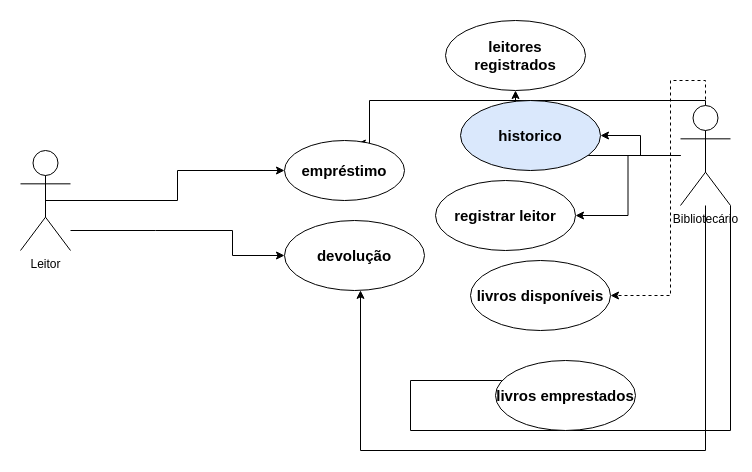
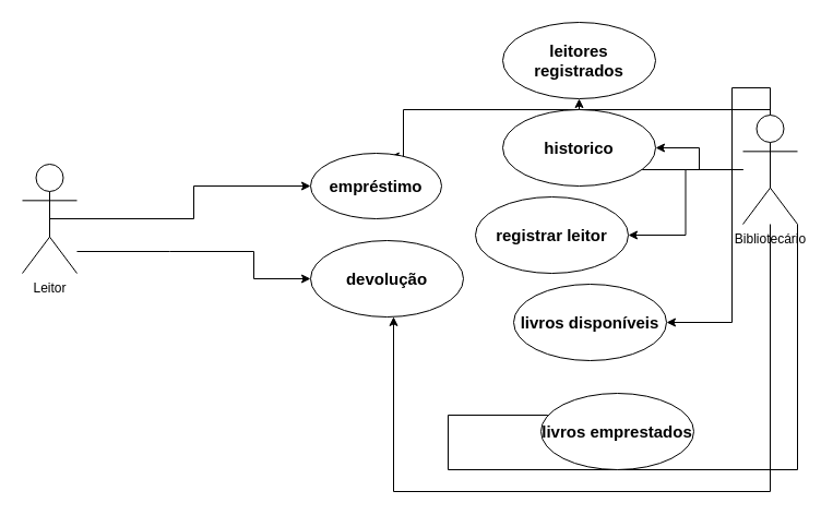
  <mxCell id="0" />
  <mxCell id="1" parent="0" />
  <mxCell id="2" style="edgeStyle=orthogonalEdgeStyle;rounded=0;orthogonalLoop=1;jettySize=auto;html=1;" edge="1" parent="1" source="9" target="13"><mxGeometry relative="1" as="geometry"><Array as="points"><mxPoint x="705" y="450" /><mxPoint x="360" y="450" /></Array></mxGeometry></mxCell>
  <mxCell id="3" style="edgeStyle=orthogonalEdgeStyle;rounded=0;orthogonalLoop=1;jettySize=auto;html=1;entryX=0.043;entryY=0.714;entryDx=0;entryDy=0;entryPerimeter=0;" edge="1" parent="1" source="9" target="19"><mxGeometry relative="1" as="geometry"><Array as="points"><mxPoint x="730" y="430" /><mxPoint x="410" y="430" /><mxPoint x="410" y="380" /></Array></mxGeometry></mxCell>
  <mxCell id="4" style="edgeStyle=orthogonalEdgeStyle;rounded=0;orthogonalLoop=1;jettySize=auto;html=1;" edge="1" parent="1" source="9" target="18"><mxGeometry relative="1" as="geometry" /></mxCell>
  <mxCell id="5" style="edgeStyle=orthogonalEdgeStyle;rounded=0;orthogonalLoop=1;jettySize=auto;html=1;" edge="1" parent="1" source="9" target="17"><mxGeometry relative="1" as="geometry" /></mxCell>
  <mxCell id="6" style="edgeStyle=orthogonalEdgeStyle;rounded=0;orthogonalLoop=1;jettySize=auto;html=1;entryX=1;entryY=0.5;entryDx=0;entryDy=0;" edge="1" parent="1" source="9" target="16"><mxGeometry relative="1" as="geometry" /></mxCell>
- <mxCell id="7" style="edgeStyle=orthogonalEdgeStyle;rounded=0;orthogonalLoop=1;jettySize=auto;html=1;entryX=1;entryY=0.5;entryDx=0;entryDy=0;dashed=1;" edge="1" parent="1" source="9" target="14"><mxGeometry relative="1" as="geometry"><Array as="points"><mxPoint x="670" y="80" /><mxPoint x="670" y="295" /></Array></mxGeometry></mxCell>
+ <mxCell id="7" style="edgeStyle=orthogonalEdgeStyle;rounded=0;orthogonalLoop=1;jettySize=auto;html=1;entryX=1;entryY=0.5;entryDx=0;entryDy=0;" edge="1" parent="1" source="9" target="14"><mxGeometry relative="1" as="geometry"><Array as="points"><mxPoint x="670" y="80" /><mxPoint x="670" y="295" /></Array></mxGeometry></mxCell>
  <mxCell id="8" style="edgeStyle=orthogonalEdgeStyle;rounded=0;orthogonalLoop=1;jettySize=auto;html=1;entryX=0.607;entryY=0.05;entryDx=0;entryDy=0;entryPerimeter=0;" edge="1" parent="1" source="9" target="15"><mxGeometry relative="1" as="geometry"><Array as="points"><mxPoint x="369" y="100" /></Array></mxGeometry></mxCell>
  <mxCell id="9" value="Bibliotecário" style="shape=umlActor;verticalLabelPosition=bottom;verticalAlign=top;html=1;outlineConnect=0;" vertex="1" parent="1"><mxGeometry x="680" y="105" width="50" height="100" as="geometry" /></mxCell>
  <mxCell id="10" style="edgeStyle=orthogonalEdgeStyle;rounded=0;orthogonalLoop=1;jettySize=auto;html=1;entryX=0;entryY=0.5;entryDx=0;entryDy=0;exitX=0.5;exitY=0.5;exitDx=0;exitDy=0;exitPerimeter=0;" edge="1" parent="1" source="12" target="15"><mxGeometry relative="1" as="geometry" /></mxCell>
  <mxCell id="11" style="edgeStyle=orthogonalEdgeStyle;rounded=0;orthogonalLoop=1;jettySize=auto;html=1;entryX=0;entryY=0.5;entryDx=0;entryDy=0;" edge="1" parent="1" source="12" target="13"><mxGeometry relative="1" as="geometry"><Array as="points"><mxPoint x="155" y="230" /><mxPoint x="232" y="230" /><mxPoint x="232" y="255" /></Array></mxGeometry></mxCell>
  <mxCell id="12" value="Leitor" style="shape=umlActor;verticalLabelPosition=bottom;verticalAlign=top;html=1;outlineConnect=0;" vertex="1" parent="1"><mxGeometry x="20" y="150" width="50" height="100" as="geometry" /></mxCell>
  <mxCell id="13" value="&lt;b&gt;&lt;font style=&quot;font-size: 15px;&quot;&gt;devolução&lt;/font&gt;&lt;/b&gt;" style="ellipse;whiteSpace=wrap;html=1;" vertex="1" parent="1"><mxGeometry x="284" y="220" width="140" height="70" as="geometry" /></mxCell>
  <mxCell id="14" value="&lt;font style=&quot;font-size: 15px;&quot;&gt;&lt;b&gt;livros disponíveis&lt;/b&gt;&lt;/font&gt;" style="ellipse;whiteSpace=wrap;html=1;" vertex="1" parent="1"><mxGeometry x="470" y="260" width="140" height="70" as="geometry" /></mxCell>
  <mxCell id="15" value="&lt;b&gt;&lt;font style=&quot;font-size: 15px;&quot;&gt;empréstimo&lt;/font&gt;&lt;/b&gt;" style="ellipse;whiteSpace=wrap;html=1;" vertex="1" parent="1"><mxGeometry x="284" y="140" width="120" height="60" as="geometry" /></mxCell>
  <mxCell id="16" value="&lt;b&gt;&lt;font style=&quot;font-size: 15px;&quot;&gt;registrar leitor&lt;/font&gt;&lt;/b&gt;" style="ellipse;whiteSpace=wrap;html=1;" vertex="1" parent="1"><mxGeometry x="435" y="180" width="140" height="70" as="geometry" /></mxCell>
- <mxCell id="17" value="&lt;b&gt;&lt;font style=&quot;font-size: 15px;&quot;&gt;historico&lt;/font&gt;&lt;/b&gt;" style="ellipse;whiteSpace=wrap;html=1;fillColor=#dae8fc;" vertex="1" parent="1"><mxGeometry x="460" y="100" width="140" height="70" as="geometry" /></mxCell>
- <mxCell id="18" value="&lt;font style=&quot;font-size: 15px;&quot;&gt;&lt;b&gt;leitores registrados&lt;/b&gt;&lt;/font&gt;" style="ellipse;whiteSpace=wrap;html=1;" vertex="1" parent="1"><mxGeometry x="445" y="20" width="140" height="70" as="geometry" /></mxCell>
+ <mxCell id="17" value="&lt;b&gt;&lt;font style=&quot;font-size: 15px;&quot;&gt;historico&lt;/font&gt;&lt;/b&gt;" style="ellipse;whiteSpace=wrap;html=1;" vertex="1" parent="1"><mxGeometry x="460" y="100" width="140" height="70" as="geometry" /></mxCell>
+ <mxCell id="18" value="&lt;font style=&quot;font-size: 15px;&quot;&gt;&lt;b&gt;leitores registrados&lt;/b&gt;&lt;/font&gt;" style="ellipse;whiteSpace=wrap;html=1;" vertex="1" parent="1"><mxGeometry x="460" width="140" height="70" as="geometry" y="20" /></mxCell>
  <mxCell id="19" value="&lt;font style=&quot;font-size: 15px;&quot;&gt;&lt;b&gt;livros emprestados&lt;/b&gt;&lt;/font&gt;" style="ellipse;whiteSpace=wrap;html=1;" vertex="1" parent="1"><mxGeometry x="495" y="360" width="140" height="70" as="geometry" /></mxCell>
